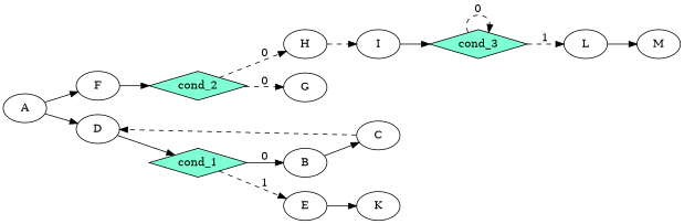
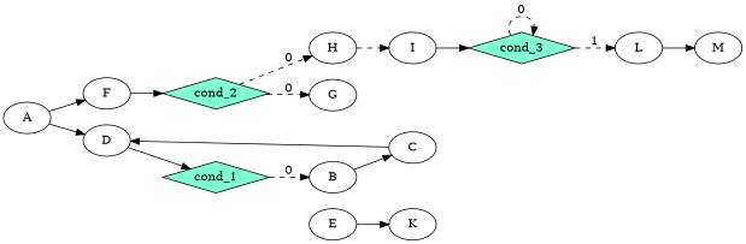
  digraph {
    rankdir=LR
    n1 [label=A]
    n2 [label=F]
    n3 [label=D]
    n4 [label=B]
    n5 [label=C]
    n6 [color=black fillcolor=aquamarine label=cond_2 shape=diamond style=filled]
    n7 [label=G]
    n8 [label=H]
    n9 [color=black fillcolor=aquamarine label=cond_1 shape=diamond style=filled]
    n10 [label=E]
    n11 [label=K]
    n12 [label=I]
    n13 [color=black fillcolor=aquamarine label=cond_3 shape=diamond style=filled]
    n14 [label=L]
    n15 [label=M]
    n1 -> n2
    n1 -> n3
    n2 -> n6
    n3 -> n9
    n4 -> n5
-   n5 -> n3 [style=dashed]
+   n5 -> n3
    n6 -> n7 [label=0 style=dashed]
    n6 -> n8 [label=0 style=dashed]
    n8 -> n12 [style=dashed]
-   n9 -> n4 [label=0 style=solid]
-   n9 -> n10 [label=1 style=dashed]
+   n9 -> n4 [label=0 style=dashed]
    n10 -> n11
    n12 -> n13
    n13 -> n13 [label=0 style=dashed]
    n13 -> n14 [label=1 style=dashed]
    n14 -> n15
  }
